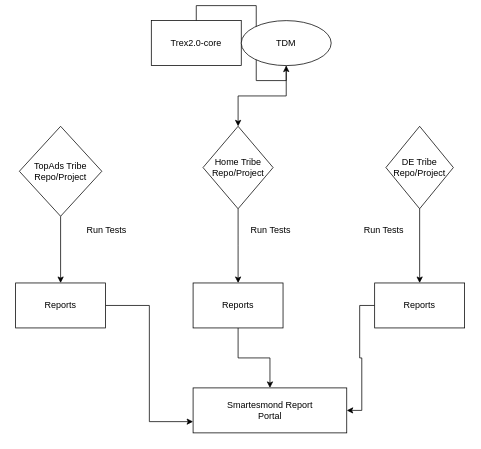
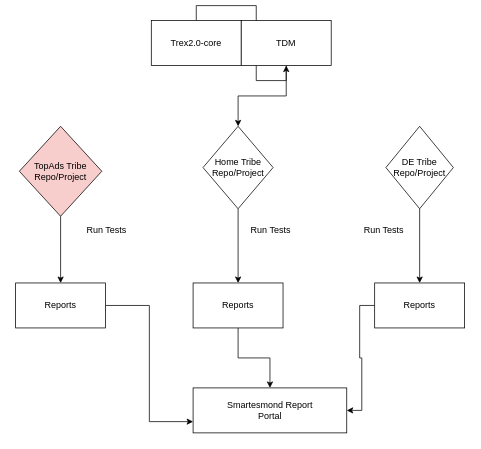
  <mxCell id="0" />
  <mxCell id="1" parent="0" />
  <mxCell id="2" value="" style="edgeStyle=orthogonalEdgeStyle;rounded=0;orthogonalLoop=1;jettySize=auto;html=1;" edge="1" parent="1" source="3" target="5"><mxGeometry relative="1" as="geometry" /></mxCell>
  <mxCell id="3" value="Trex2.0-core" style="rounded=0;whiteSpace=wrap;html=1;" vertex="1" parent="1"><mxGeometry x="201" y="20" width="120" height="60" as="geometry" /></mxCell>
  <mxCell id="4" style="edgeStyle=orthogonalEdgeStyle;rounded=0;orthogonalLoop=1;jettySize=auto;html=1;" edge="1" parent="1" source="5" target="9"><mxGeometry relative="1" as="geometry" /></mxCell>
- <mxCell id="5" value="TDM" style="ellipse;whiteSpace=wrap;html=1;" vertex="1" parent="1"><mxGeometry x="321" y="20" width="120" height="60" as="geometry" /></mxCell>
+ <mxCell id="5" value="TDM" style="rounded=0;whiteSpace=wrap;html=1;" vertex="1" parent="1"><mxGeometry x="321" y="20" width="120" height="60" as="geometry" /></mxCell>
  <mxCell id="6" value="" style="edgeStyle=orthogonalEdgeStyle;rounded=0;orthogonalLoop=1;jettySize=auto;html=1;" edge="1" parent="1" source="7" target="13"><mxGeometry relative="1" as="geometry" /></mxCell>
- <mxCell id="7" value="TopAds Tribe&lt;br&gt;Repo/Project" style="rhombus;whiteSpace=wrap;html=1;rounded=0;" vertex="1" parent="1"><mxGeometry x="25" y="161" width="110" height="120" as="geometry" /></mxCell>
+ <mxCell id="7" value="TopAds Tribe&lt;br&gt;Repo/Project" style="rhombus;whiteSpace=wrap;html=1;rounded=0;fillColor=#f8cecc;" vertex="1" parent="1"><mxGeometry x="25" y="161" width="110" height="120" as="geometry" /></mxCell>
  <mxCell id="8" value="" style="edgeStyle=orthogonalEdgeStyle;rounded=0;orthogonalLoop=1;jettySize=auto;html=1;" edge="1" parent="1" source="9" target="15"><mxGeometry relative="1" as="geometry" /></mxCell>
  <mxCell id="9" value="Home Tribe&lt;br&gt;Repo/Project" style="rhombus;whiteSpace=wrap;html=1;rounded=0;" vertex="1" parent="1"><mxGeometry x="270" y="161" width="93.5" height="110" as="geometry" /></mxCell>
  <mxCell id="10" value="" style="edgeStyle=orthogonalEdgeStyle;rounded=0;orthogonalLoop=1;jettySize=auto;html=1;" edge="1" parent="1" source="11" target="17"><mxGeometry relative="1" as="geometry" /></mxCell>
  <mxCell id="11" value="DE Tribe&lt;br&gt;Repo/Project" style="rhombus;whiteSpace=wrap;html=1;rounded=0;" vertex="1" parent="1"><mxGeometry x="514" y="161" width="90" height="110" as="geometry" /></mxCell>
  <mxCell id="12" style="edgeStyle=orthogonalEdgeStyle;rounded=0;orthogonalLoop=1;jettySize=auto;html=1;entryX=0;entryY=0.75;entryDx=0;entryDy=0;" edge="1" parent="1" source="13" target="21"><mxGeometry relative="1" as="geometry" /></mxCell>
  <mxCell id="13" value="Reports" style="whiteSpace=wrap;html=1;rounded=0;" vertex="1" parent="1"><mxGeometry x="20" y="370" width="120" height="60" as="geometry" /></mxCell>
  <mxCell id="14" value="" style="edgeStyle=orthogonalEdgeStyle;rounded=0;orthogonalLoop=1;jettySize=auto;html=1;" edge="1" parent="1" source="15" target="21"><mxGeometry relative="1" as="geometry" /></mxCell>
  <mxCell id="15" value="Reports" style="whiteSpace=wrap;html=1;rounded=0;" vertex="1" parent="1"><mxGeometry x="256.75" y="370" width="120" height="60" as="geometry" /></mxCell>
  <mxCell id="16" style="edgeStyle=orthogonalEdgeStyle;rounded=0;orthogonalLoop=1;jettySize=auto;html=1;entryX=1;entryY=0.5;entryDx=0;entryDy=0;" edge="1" parent="1" source="17" target="21"><mxGeometry relative="1" as="geometry" /></mxCell>
  <mxCell id="17" value="Reports" style="whiteSpace=wrap;html=1;rounded=0;" vertex="1" parent="1"><mxGeometry x="499" y="370" width="120" height="60" as="geometry" /></mxCell>
  <mxCell id="18" value="Run Tests" style="text;html=1;resizable=0;autosize=1;align=center;verticalAlign=middle;points=[];fillColor=none;strokeColor=none;rounded=0;" vertex="1" parent="1"><mxGeometry x="320" y="285" width="80" height="30" as="geometry" /></mxCell>
  <mxCell id="19" value="Run Tests" style="text;html=1;resizable=0;autosize=1;align=center;verticalAlign=middle;points=[];fillColor=none;strokeColor=none;rounded=0;" vertex="1" parent="1"><mxGeometry x="101" y="285" width="80" height="30" as="geometry" /></mxCell>
  <mxCell id="20" value="Run Tests" style="text;html=1;resizable=0;autosize=1;align=center;verticalAlign=middle;points=[];fillColor=none;strokeColor=none;rounded=0;" vertex="1" parent="1"><mxGeometry x="471" y="285" width="80" height="30" as="geometry" /></mxCell>
  <mxCell id="21" value="Smartesmond Report&lt;br&gt;Portal" style="whiteSpace=wrap;html=1;rounded=0;" vertex="1" parent="1"><mxGeometry x="256.75" y="510" width="205" height="60" as="geometry" /></mxCell>
